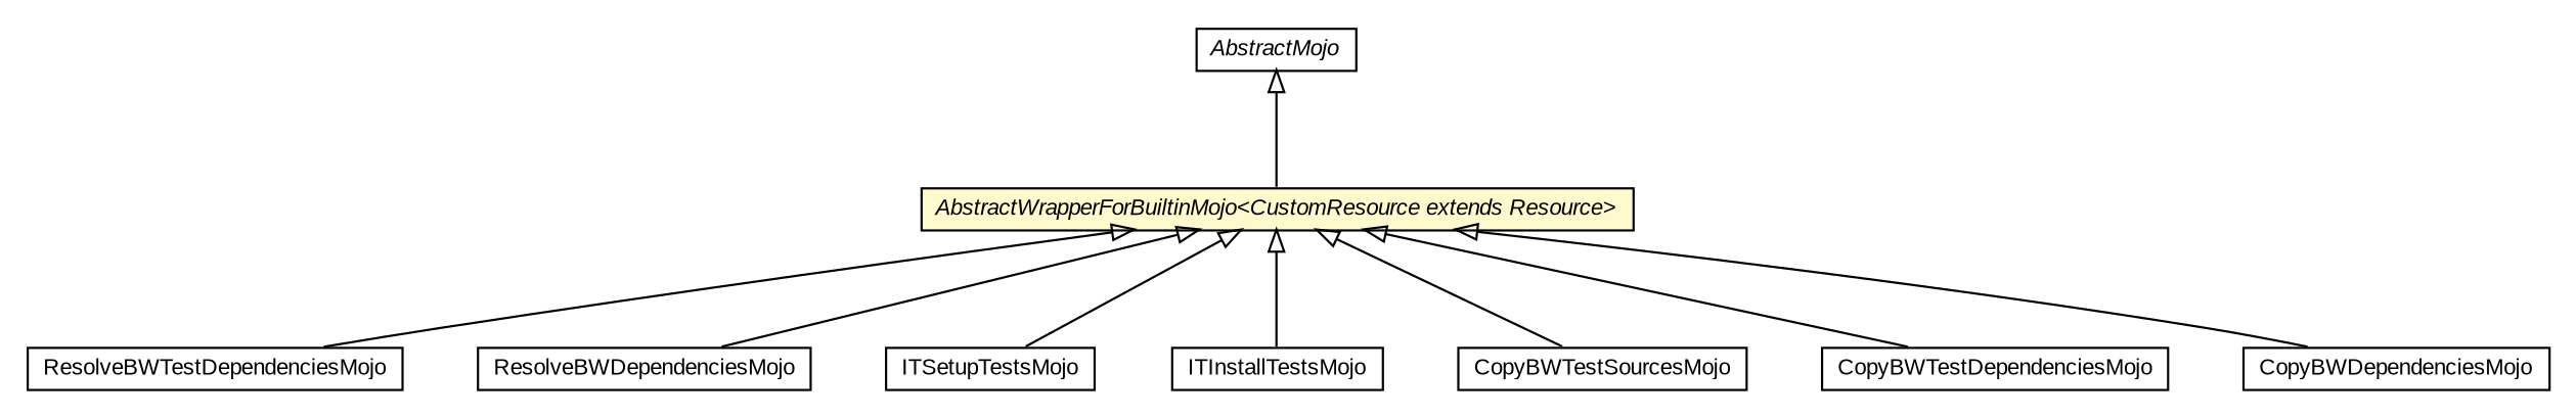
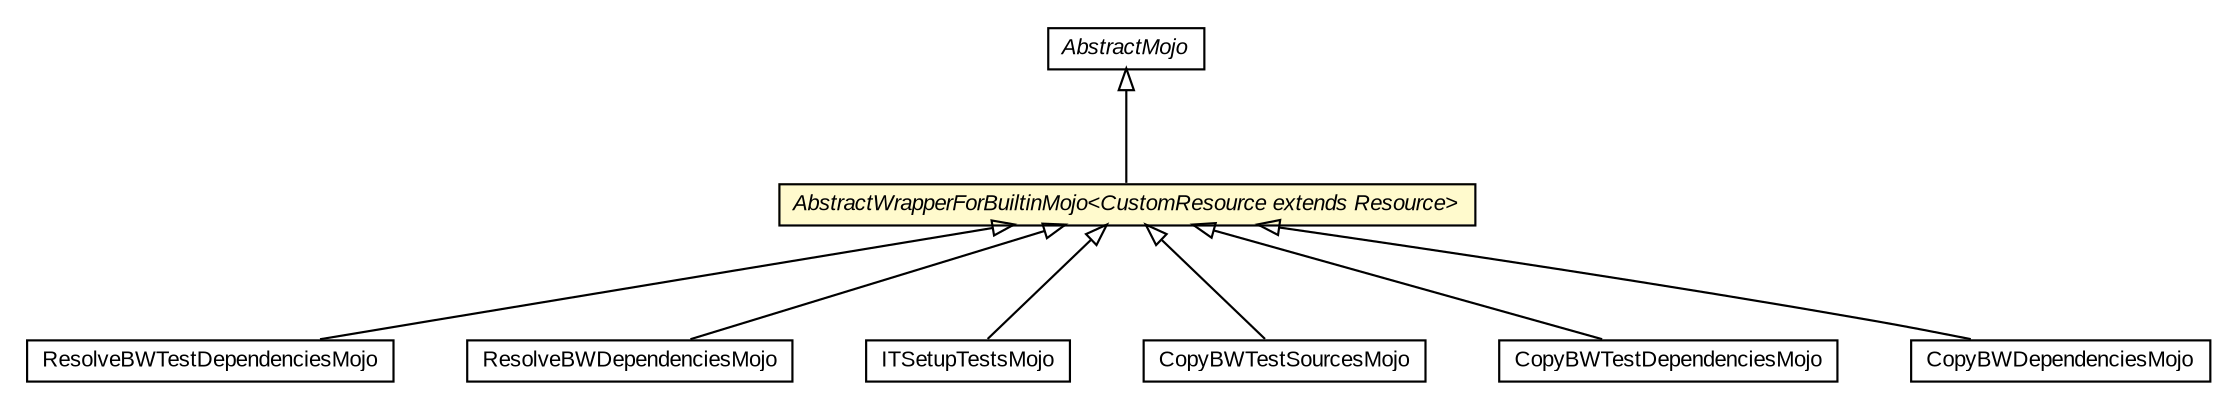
  digraph {
    nodesep=0.25
    ranksep=0.5
    node [fontcolor=black fontname=arial fontsize=10.0 shape=plaintext]
    edge [arrowtail=empty dir=back fontname=arial fontsize=10 headport=p labelfontname=arial labelfontsize=10 tailport=p]
    n1 [label=<<table title="fr.fastconnect.factory.tibco.bw.maven.builtin.ResolveBWTestDependenciesMojo" border="0" cellborder="1" cellspacing="0" cellpadding="2" port="p" href="./ResolveBWTestDependenciesMojo.html"> 		<tr><td><table border="0" cellspacing="0" cellpadding="1"> <tr><td align="center" balign="center"> ResolveBWTestDependenciesMojo </td></tr> 		</table></td></tr> 		</table>>]
    n2 [label=<<table title="fr.fastconnect.factory.tibco.bw.maven.builtin.ResolveBWDependenciesMojo" border="0" cellborder="1" cellspacing="0" cellpadding="2" port="p" href="./ResolveBWDependenciesMojo.html"> 		<tr><td><table border="0" cellspacing="0" cellpadding="1"> <tr><td align="center" balign="center"> ResolveBWDependenciesMojo </td></tr> 		</table></td></tr> 		</table>>]
    n3 [label=<<table title="fr.fastconnect.factory.tibco.bw.maven.builtin.ITSetupTestsMojo" border="0" cellborder="1" cellspacing="0" cellpadding="2" port="p" href="./ITSetupTestsMojo.html"> 		<tr><td><table border="0" cellspacing="0" cellpadding="1"> <tr><td align="center" balign="center"> ITSetupTestsMojo </td></tr> 		</table></td></tr> 		</table>>]
-   n4 [label=<<table title="fr.fastconnect.factory.tibco.bw.maven.builtin.ITInstallTestsMojo" border="0" cellborder="1" cellspacing="0" cellpadding="2" port="p" href="./ITInstallTestsMojo.html"> 		<tr><td><table border="0" cellspacing="0" cellpadding="1"> <tr><td align="center" balign="center"> ITInstallTestsMojo </td></tr> 		</table></td></tr> 		</table>>]
    n5 [label=<<table title="fr.fastconnect.factory.tibco.bw.maven.builtin.CopyBWTestSourcesMojo" border="0" cellborder="1" cellspacing="0" cellpadding="2" port="p" href="./CopyBWTestSourcesMojo.html"> 		<tr><td><table border="0" cellspacing="0" cellpadding="1"> <tr><td align="center" balign="center"> CopyBWTestSourcesMojo </td></tr> 		</table></td></tr> 		</table>>]
    n6 [label=<<table title="fr.fastconnect.factory.tibco.bw.maven.builtin.CopyBWTestDependenciesMojo" border="0" cellborder="1" cellspacing="0" cellpadding="2" port="p" href="./CopyBWTestDependenciesMojo.html"> 		<tr><td><table border="0" cellspacing="0" cellpadding="1"> <tr><td align="center" balign="center"> CopyBWTestDependenciesMojo </td></tr> 		</table></td></tr> 		</table>>]
    n7 [label=<<table title="fr.fastconnect.factory.tibco.bw.maven.builtin.CopyBWDependenciesMojo" border="0" cellborder="1" cellspacing="0" cellpadding="2" port="p" href="./CopyBWDependenciesMojo.html"> 		<tr><td><table border="0" cellspacing="0" cellpadding="1"> <tr><td align="center" balign="center"> CopyBWDependenciesMojo </td></tr> 		</table></td></tr> 		</table>>]
    n8 [label=<<table title="fr.fastconnect.factory.tibco.bw.maven.builtin.AbstractWrapperForBuiltinMojo" border="0" cellborder="1" cellspacing="0" cellpadding="2" port="p" bgcolor="lemonChiffon" href="./AbstractWrapperForBuiltinMojo.html"> 		<tr><td><table border="0" cellspacing="0" cellpadding="1"> <tr><td align="center" balign="center"><font face="arial italic"> AbstractWrapperForBuiltinMojo&lt;CustomResource extends Resource&gt; </font></td></tr> 		</table></td></tr> 		</table>>]
    n9 [label=<<table title="org.apache.maven.plugin.AbstractMojo" border="0" cellborder="1" cellspacing="0" cellpadding="2" port="p" href="http://java.sun.com/j2se/1.4.2/docs/api/org/apache/maven/plugin/AbstractMojo.html"> 		<tr><td><table border="0" cellspacing="0" cellpadding="1"> <tr><td align="center" balign="center"><font face="arial italic"> AbstractMojo </font></td></tr> 		</table></td></tr> 		</table>>]
    n8 -> n1
    n8 -> n2
    n8 -> n3
-   n8 -> n4
    n8 -> n5
    n8 -> n6
    n8 -> n7
    n9 -> n8
  }
